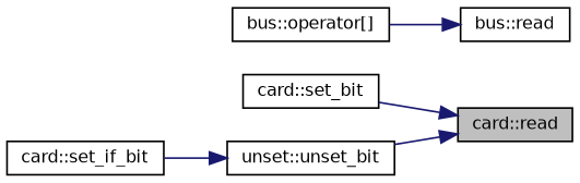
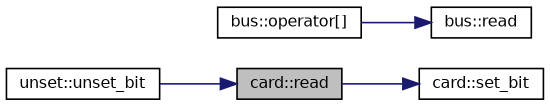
  digraph {
    rankdir=RL
    node [color=black fillcolor=white fontname=Helvetica fontsize=10 shape=record style=filled]
    edge [color=midnightblue dir=back fontname=Helvetica fontsize=10 labelfontname=Helvetica labelfontsize=10 style=solid]
    n1 [fillcolor=grey75 fontcolor=black height=0.2 label="card::read" width=0.4]
    n2 [height=0.2 label="card::set_bit" width=0.4]
    n3 [height=0.2 label="unset::unset_bit" width=0.4]
    n4 [height=0.2 label="bus::read" width=0.4]
    n5 [height=0.2 label="bus::operator[]" width=0.4]
-   n6 [height=0.2 label="card::set_if_bit" width=0.4]
-   n1 -> n2
+   n2 -> n1
    n1 -> n3
-   n3 -> n6
    n4 -> n5
  }
